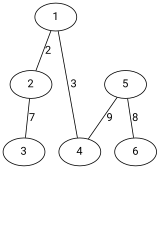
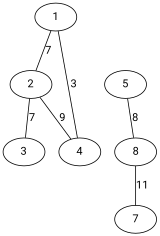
  graph {
    fontname="Roboto Mono"
    node [fontname="Roboto Mono"]
    edge [fontname="Roboto Mono"]
    1
    2
    4
    3
    5
-   6
-   1 -- 2 [label=2]
+   6 [label=8]
+   7
+   1 -- 2 [label=7]
    1 -- 4 [label=3]
-   5 -- 4 [label=9]
+   2 -- 4 [label=9]
    2 -- 3 [label=7]
    5 -- 6 [label=8]
+   6 -- 7 [label=11]
  }
